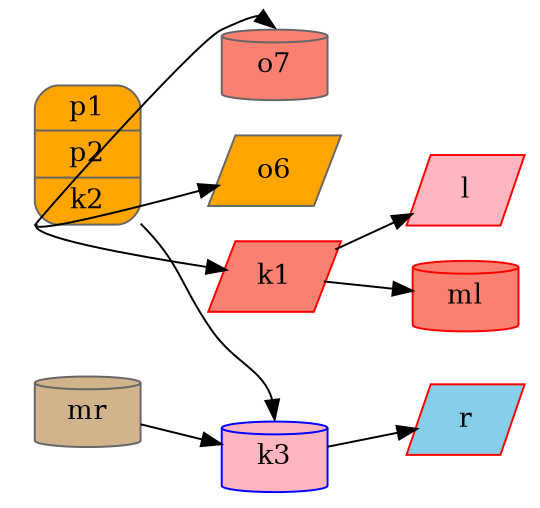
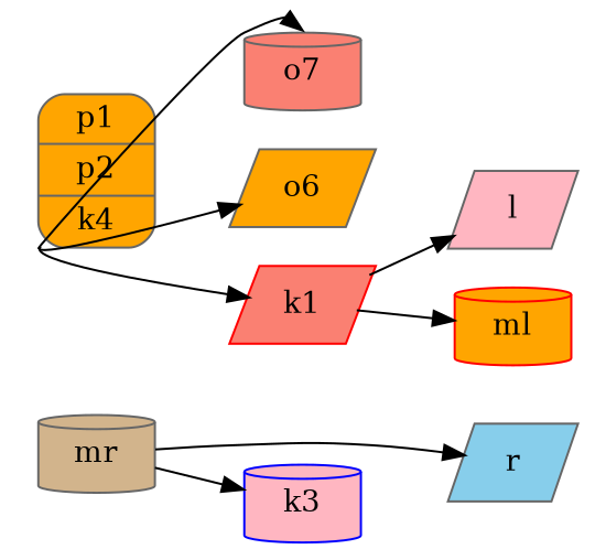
  digraph {
    rankdir=LR
    node [color=gray40 fillcolor=salmon ordering=out shape=cylinder style=filled]
-   n1 [fillcolor=orange label="<f1> p1|<f2> p2| <f3> k2" shape=Mrecord]
+   n1 [fillcolor=orange label="<f1> p1|<f2> p2| <f3> k4" shape=Mrecord]
    n2 [label=o7]
    n3 [fillcolor=orange label=o6 shape=parallelogram]
    k1 [color=red shape=parallelogram]
    k3 [color=blue fillcolor=lightpink]
-   l [color=red fillcolor=lightpink shape=parallelogram]
-   ml [color=red]
-   r [color=red fillcolor=skyblue shape=parallelogram]
+   l [fillcolor=lightpink shape=parallelogram]
+   ml [color=red fillcolor=orange]
+   r [fillcolor=skyblue shape=parallelogram]
    mr [fillcolor=tan]
    n1 -> n2 [headport=n tailport=sw]
    n1 -> n3 [tailport=sw]
    n1 -> k1 [tailport=sw]
-   n1 -> k3 [headport=n tailport=se]
    k1 -> l
    k1 -> ml
-   k3 -> r
+   mr -> r
    mr -> k3
  }
